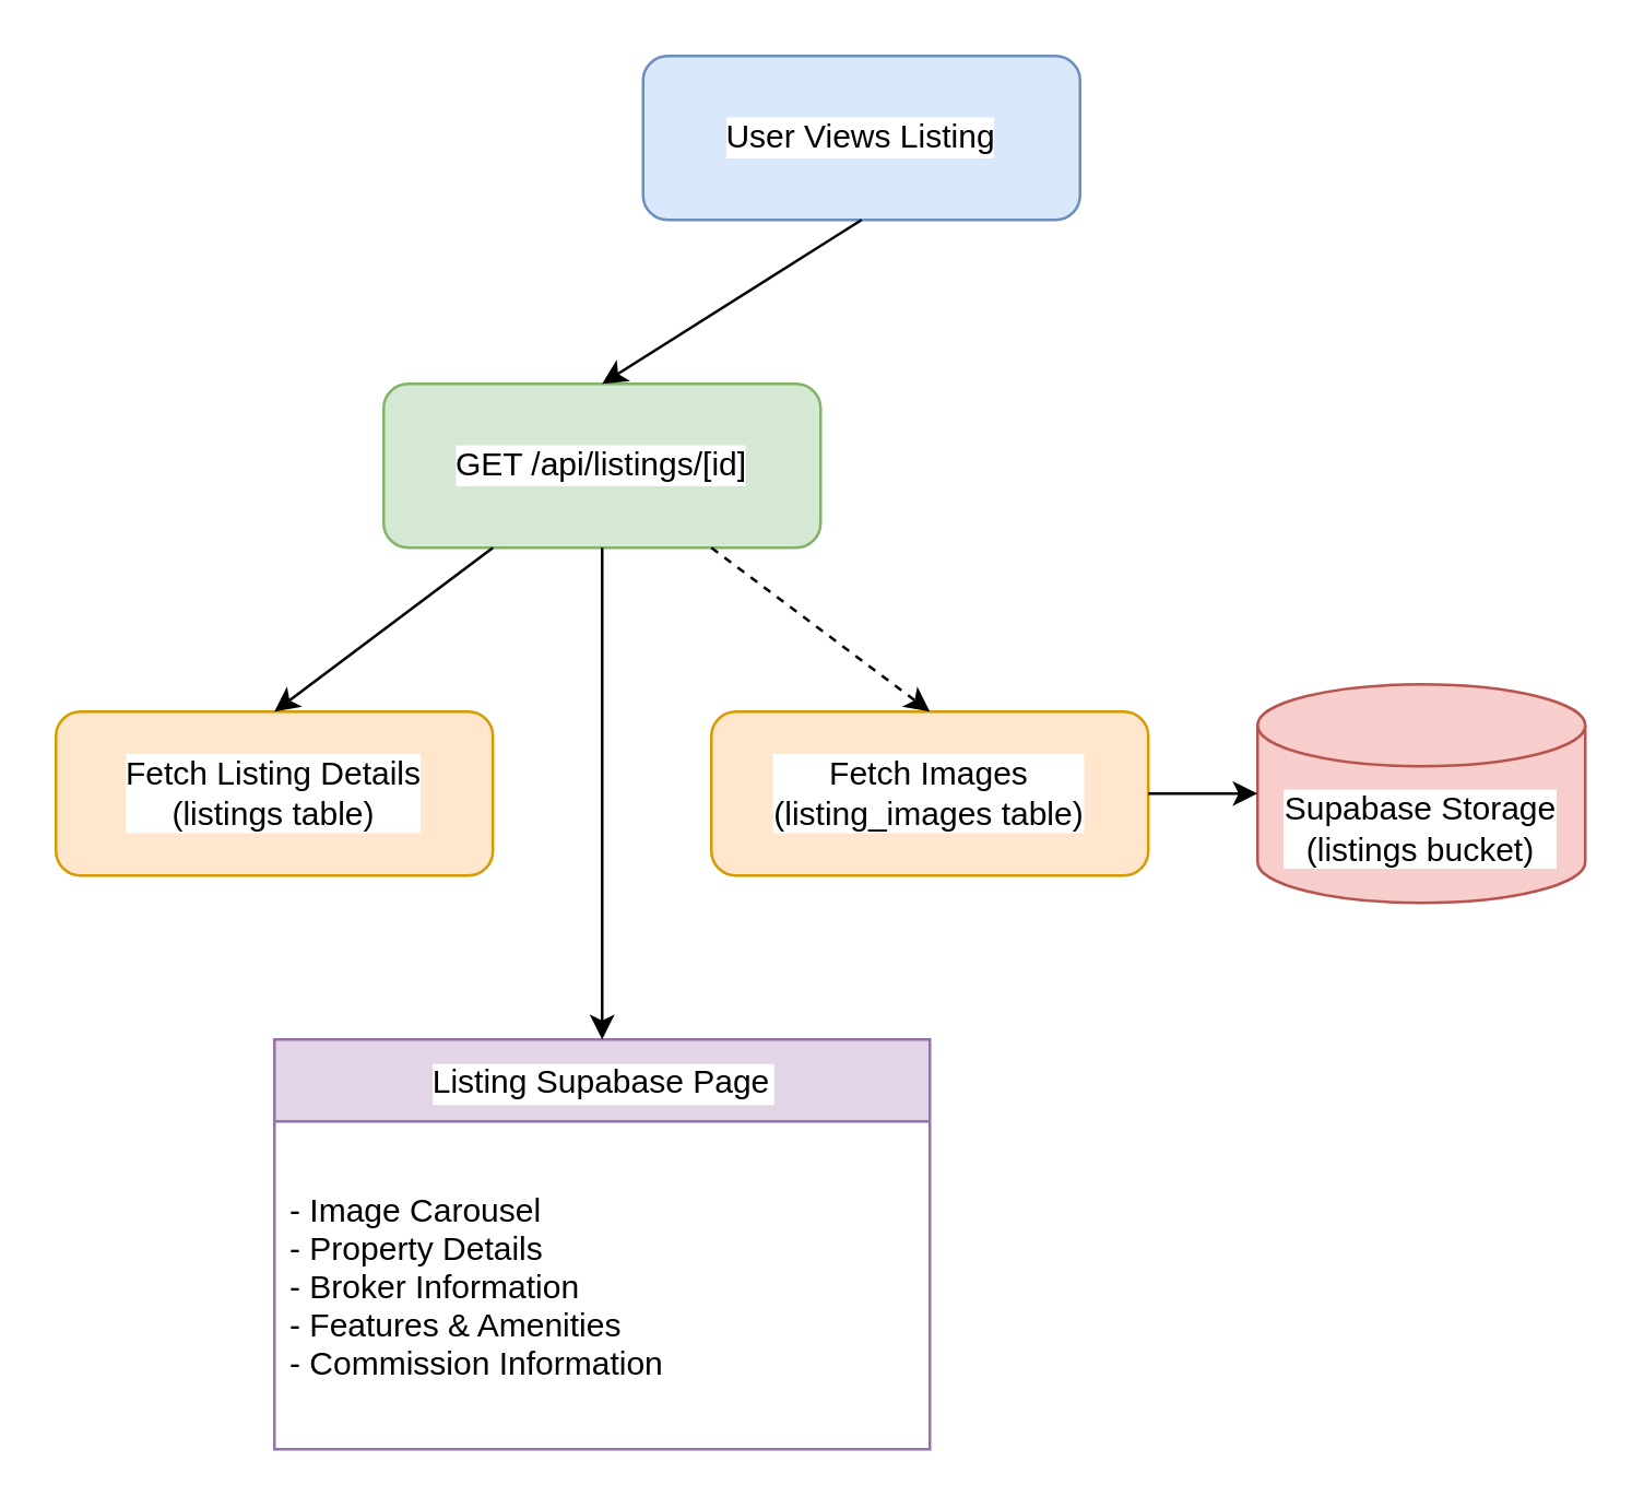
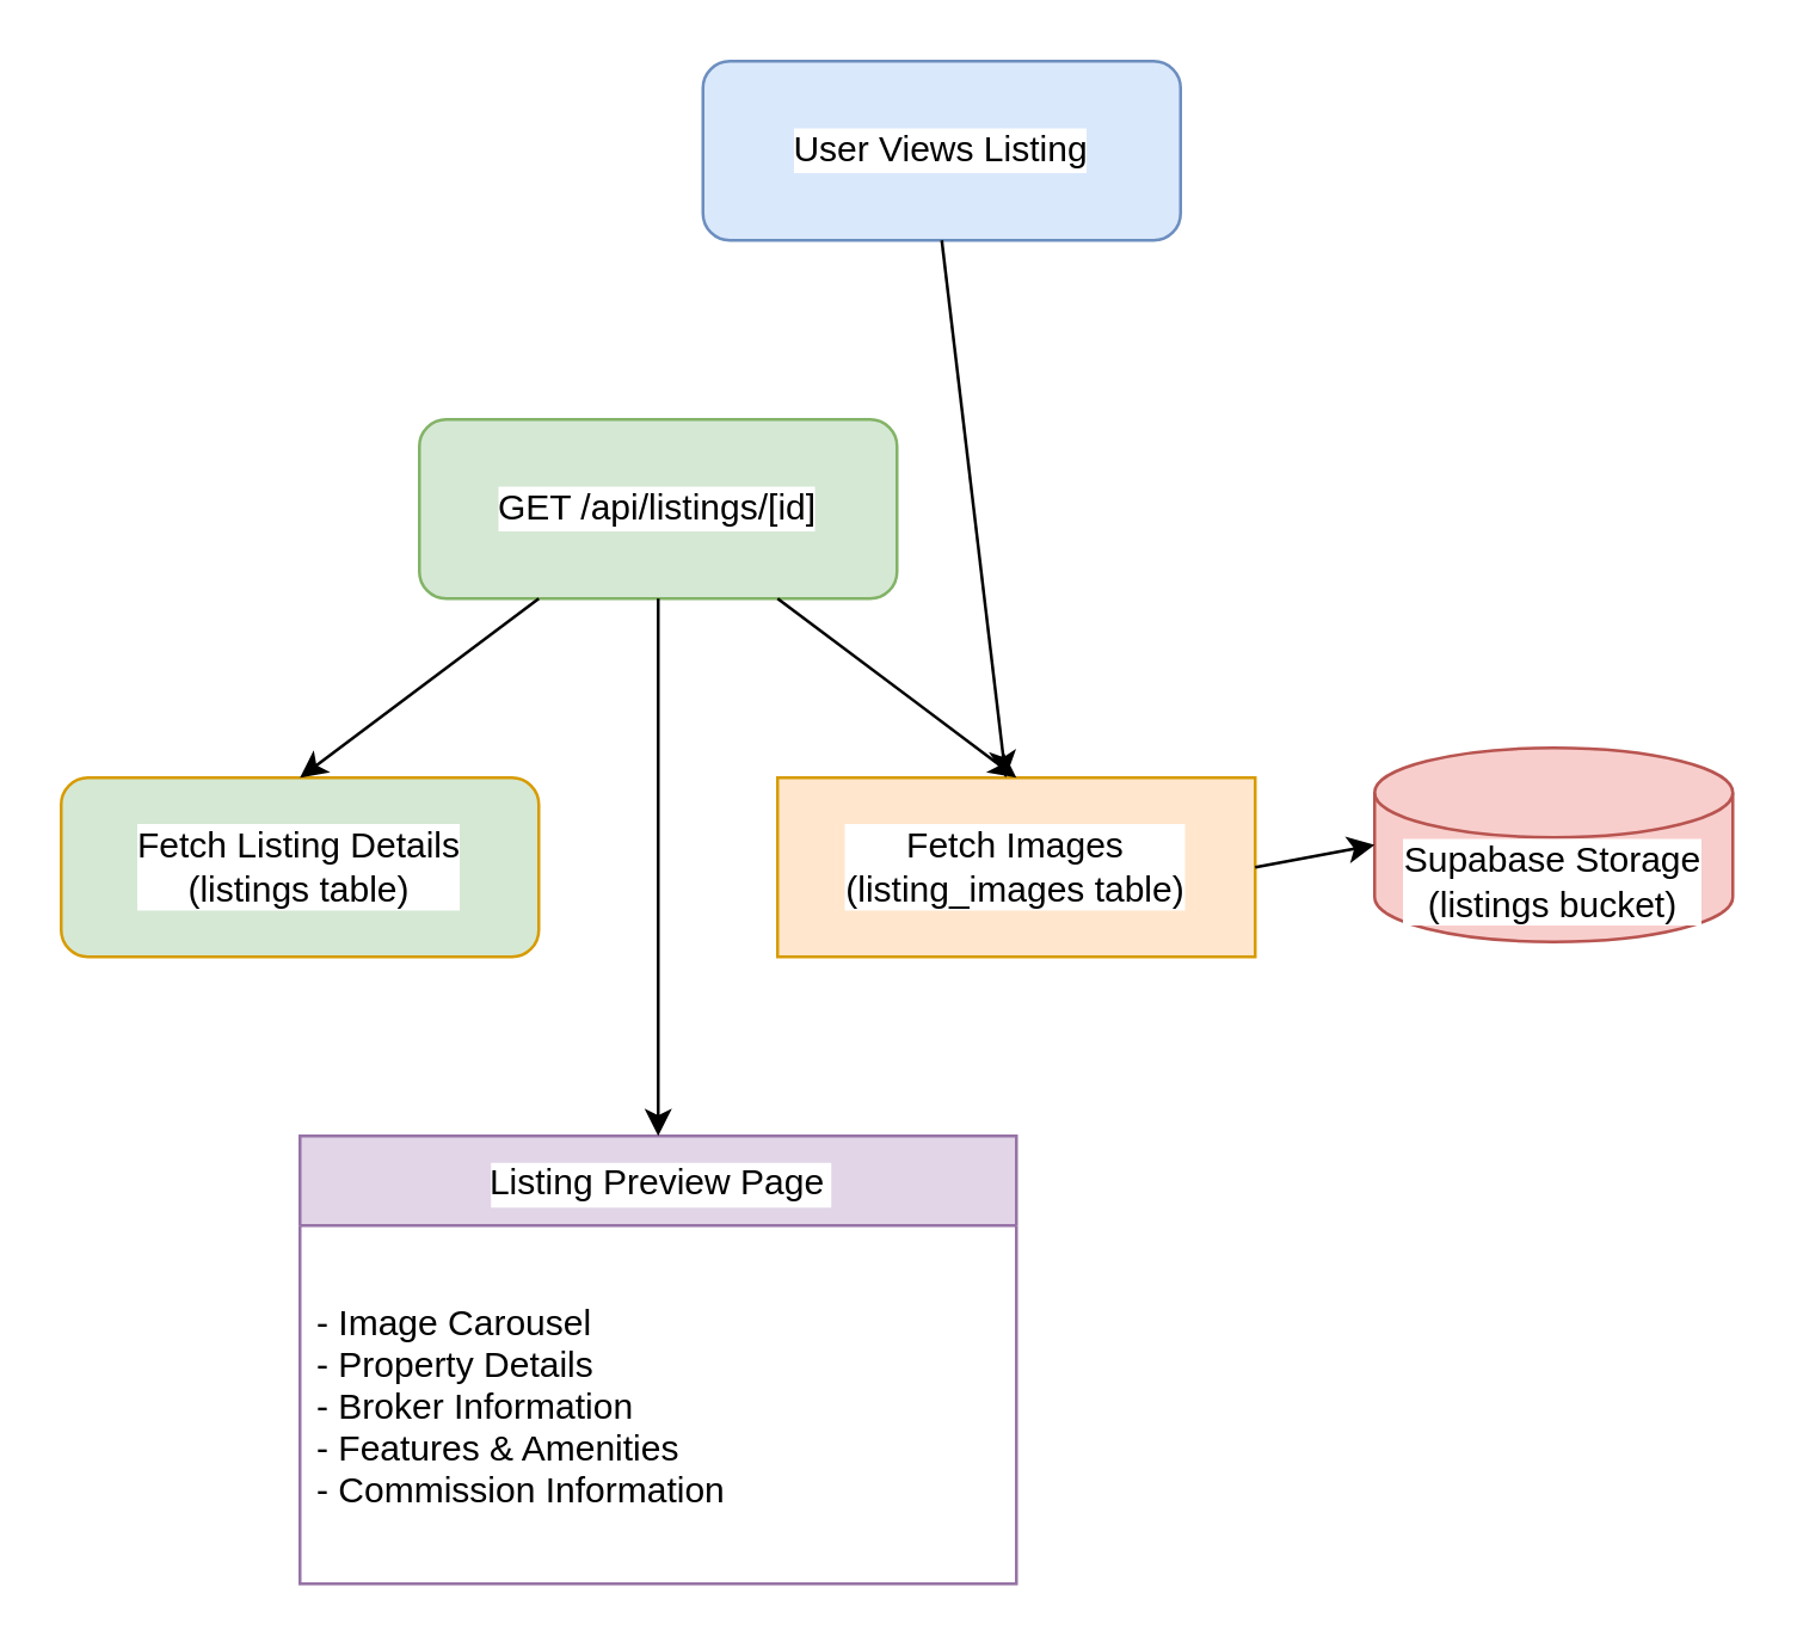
  <mxCell id="0" />
  <mxCell id="1" parent="0" />
  <mxCell id="2" value="User Views Listing" style="rounded=1;whiteSpace=wrap;html=1;fillColor=#dae8fc;strokeColor=#6c8ebf;fontColor=#000000;labelBackgroundColor=#FFFFFF;" parent="1" vertex="1"><mxGeometry x="235" y="20" width="160" height="60" as="geometry" /></mxCell>
  <mxCell id="3" value="GET /api/listings/[id]" style="rounded=1;whiteSpace=wrap;html=1;fillColor=#d5e8d4;strokeColor=#82b366;fontColor=#000000;labelBackgroundColor=#FFFFFF;" parent="1" vertex="1"><mxGeometry x="140" y="140" width="160" height="60" as="geometry" /></mxCell>
- <mxCell id="4" value="Fetch Listing Details&#10;(listings table)" style="rounded=1;whiteSpace=wrap;html=1;fillColor=#ffe6cc;strokeColor=#d79b00;fontColor=#000000;labelBackgroundColor=#FFFFFF;" parent="1" vertex="1"><mxGeometry x="20" y="260" width="160" height="60" as="geometry" /></mxCell>
- <mxCell id="5" value="Fetch Images&#10;(listing_images table)" style="rounded=1;whiteSpace=wrap;html=1;fillColor=#ffe6cc;strokeColor=#d79b00;fontColor=#000000;labelBackgroundColor=#FFFFFF;" parent="1" vertex="1"><mxGeometry x="260" y="260" width="160" height="60" as="geometry" /></mxCell>
- <mxCell id="6" value="Supabase Storage&#10;(listings bucket)" style="shape=cylinder3;whiteSpace=wrap;html=1;boundedLbl=1;backgroundOutline=1;size=15;fillColor=#f8cecc;strokeColor=#b85450;fontColor=#000000;labelBackgroundColor=#FFFFFF;" parent="1" vertex="1"><mxGeometry x="460" y="250" width="120" height="80" as="geometry" /></mxCell>
- <mxCell id="7" value="Listing Supabase Page" style="swimlane;fontStyle=0;childLayout=stackLayout;horizontal=1;startSize=30;horizontalStack=0;resizeParent=1;resizeParentMax=0;resizeLast=0;collapsible=1;marginBottom=0;fillColor=#e1d5e7;strokeColor=#9673a6;fontColor=#000000;labelBackgroundColor=#FFFFFF;" parent="1" vertex="1"><mxGeometry x="100" y="380" width="240" height="150" as="geometry" /></mxCell>
+ <mxCell id="4" value="Fetch Listing Details&#10;(listings table)" style="rounded=1;whiteSpace=wrap;html=1;fillColor=#d5e8d4;strokeColor=#d79b00;fontColor=#000000;labelBackgroundColor=#FFFFFF;" parent="1" vertex="1"><mxGeometry x="20" y="260" width="160" height="60" as="geometry" /></mxCell>
+ <mxCell id="5" value="Fetch Images&#10;(listing_images table)" style="whiteSpace=wrap;html=1;fillColor=#ffe6cc;strokeColor=#d79b00;fontColor=#000000;labelBackgroundColor=#FFFFFF;rounded=0;" parent="1" vertex="1"><mxGeometry x="260" y="260" width="160" height="60" as="geometry" /></mxCell>
+ <mxCell id="6" value="Supabase Storage&#10;(listings bucket)" style="shape=cylinder3;whiteSpace=wrap;html=1;boundedLbl=1;backgroundOutline=1;size=15;fillColor=#f8cecc;strokeColor=#b85450;fontColor=#000000;labelBackgroundColor=#FFFFFF;" parent="1" vertex="1"><mxGeometry x="460" y="250" width="120" height="65" as="geometry" /></mxCell>
+ <mxCell id="7" value="Listing Preview Page" style="swimlane;fontStyle=0;childLayout=stackLayout;horizontal=1;startSize=30;horizontalStack=0;resizeParent=1;resizeParentMax=0;resizeLast=0;collapsible=1;marginBottom=0;fillColor=#e1d5e7;strokeColor=#9673a6;fontColor=#000000;labelBackgroundColor=#FFFFFF;" parent="1" vertex="1"><mxGeometry x="100" y="380" width="240" height="150" as="geometry" /></mxCell>
  <mxCell id="8" value="- Image Carousel&#10;- Property Details&#10;- Broker Information&#10;- Features &amp; Amenities&#10;- Commission Information" style="text;strokeColor=none;fillColor=none;align=left;verticalAlign=middle;spacingLeft=4;spacingRight=4;overflow=hidden;points=[[0,0.5],[1,0.5]];portConstraint=eastwest;rotatable=0;fontColor=#000000;labelBackgroundColor=#FFFFFF;" parent="7" vertex="1"><mxGeometry y="30" width="240" height="120" as="geometry" /></mxCell>
- <mxCell id="9" value="" style="endArrow=classic;html=1;exitX=0.5;exitY=1;entryX=0.5;entryY=0;fontColor=#000000;labelBackgroundColor=#FFFFFF;" parent="1" source="2" target="3" edge="1"><mxGeometry width="50" height="50" relative="1" as="geometry" /></mxCell>
+ <mxCell id="9" value="" style="endArrow=classic;html=1;exitX=0.5;exitY=1;fontColor=#000000;labelBackgroundColor=#FFFFFF;" parent="1" source="2" target="5" edge="1"><mxGeometry width="50" height="50" relative="1" as="geometry" /></mxCell>
  <mxCell id="10" value="" style="endArrow=classic;html=1;exitX=0.25;exitY=1;entryX=0.5;entryY=0;fontColor=#000000;labelBackgroundColor=#FFFFFF;" parent="1" source="3" target="4" edge="1"><mxGeometry width="50" height="50" relative="1" as="geometry" /></mxCell>
- <mxCell id="11" value="" style="endArrow=classic;html=1;exitX=0.75;exitY=1;entryX=0.5;entryY=0;fontColor=#000000;labelBackgroundColor=#FFFFFF;dashed=1;" parent="1" source="3" target="5" edge="1"><mxGeometry width="50" height="50" relative="1" as="geometry" /></mxCell>
+ <mxCell id="11" value="" style="endArrow=classic;html=1;exitX=0.75;exitY=1;entryX=0.5;entryY=0;fontColor=#000000;labelBackgroundColor=#FFFFFF;" parent="1" source="3" target="5" edge="1"><mxGeometry width="50" height="50" relative="1" as="geometry" /></mxCell>
  <mxCell id="12" value="" style="endArrow=classic;html=1;exitX=1;exitY=0.5;entryX=0;entryY=0.5;fontColor=#000000;labelBackgroundColor=#FFFFFF;" parent="1" source="5" target="6" edge="1"><mxGeometry width="50" height="50" relative="1" as="geometry" /></mxCell>
  <mxCell id="13" value="" style="endArrow=classic;html=1;exitX=0.5;exitY=1;entryX=0.5;entryY=0;fontColor=#000000;labelBackgroundColor=#FFFFFF;" parent="1" source="3" target="7" edge="1"><mxGeometry width="50" height="50" relative="1" as="geometry" /></mxCell>
